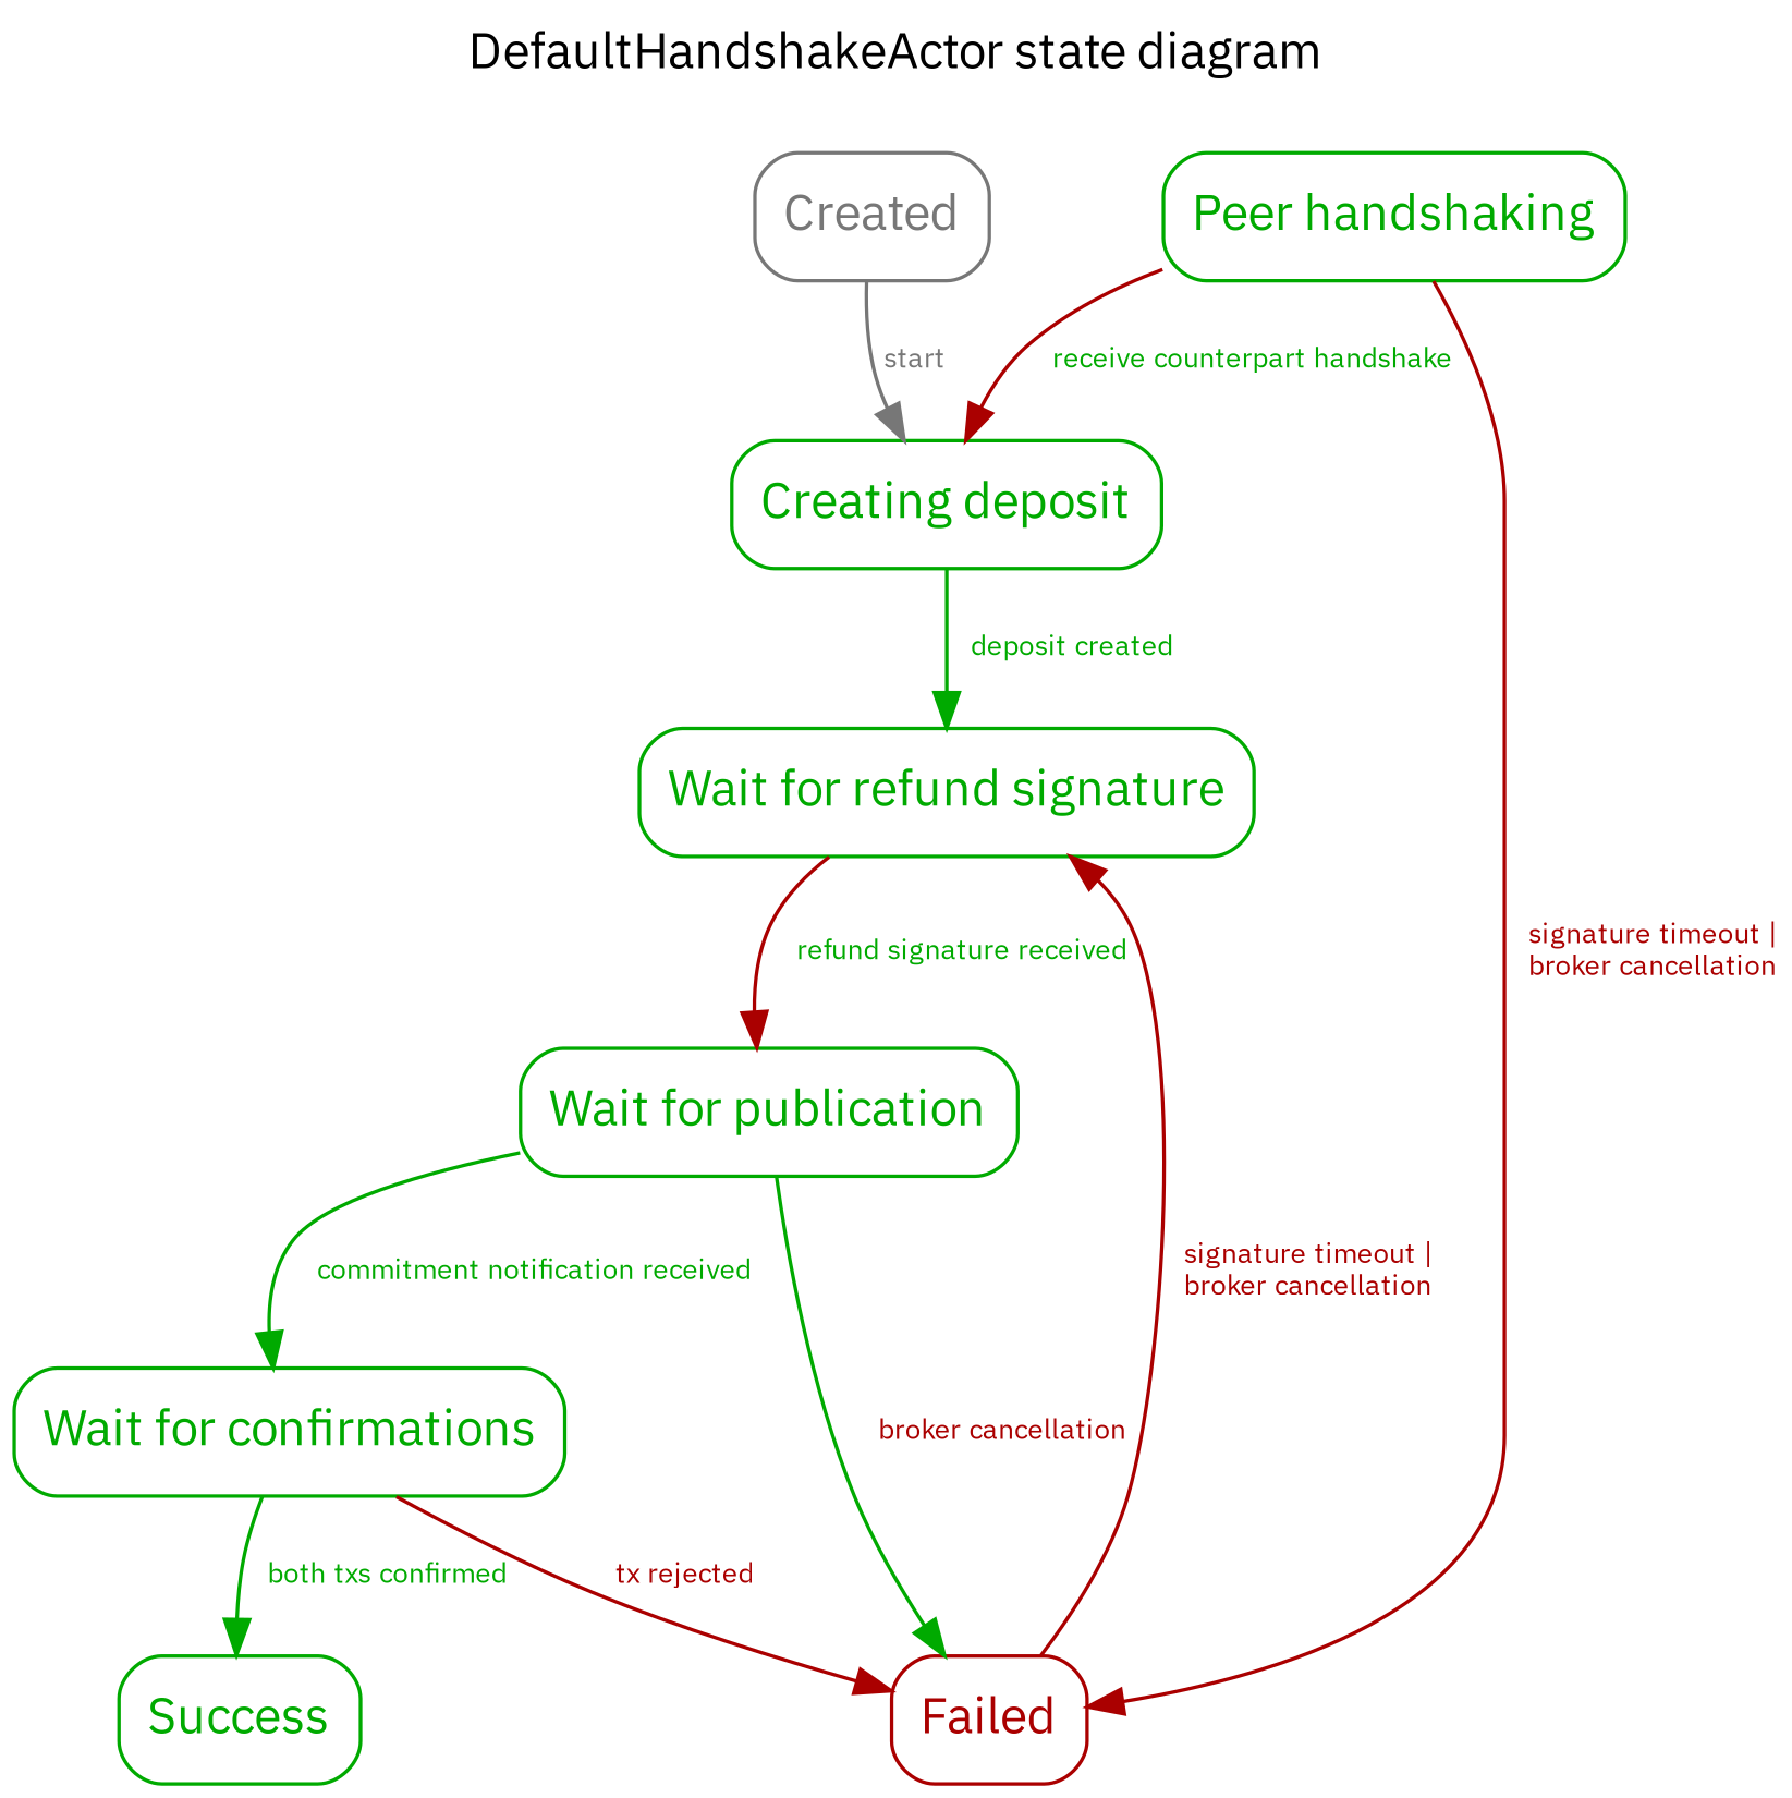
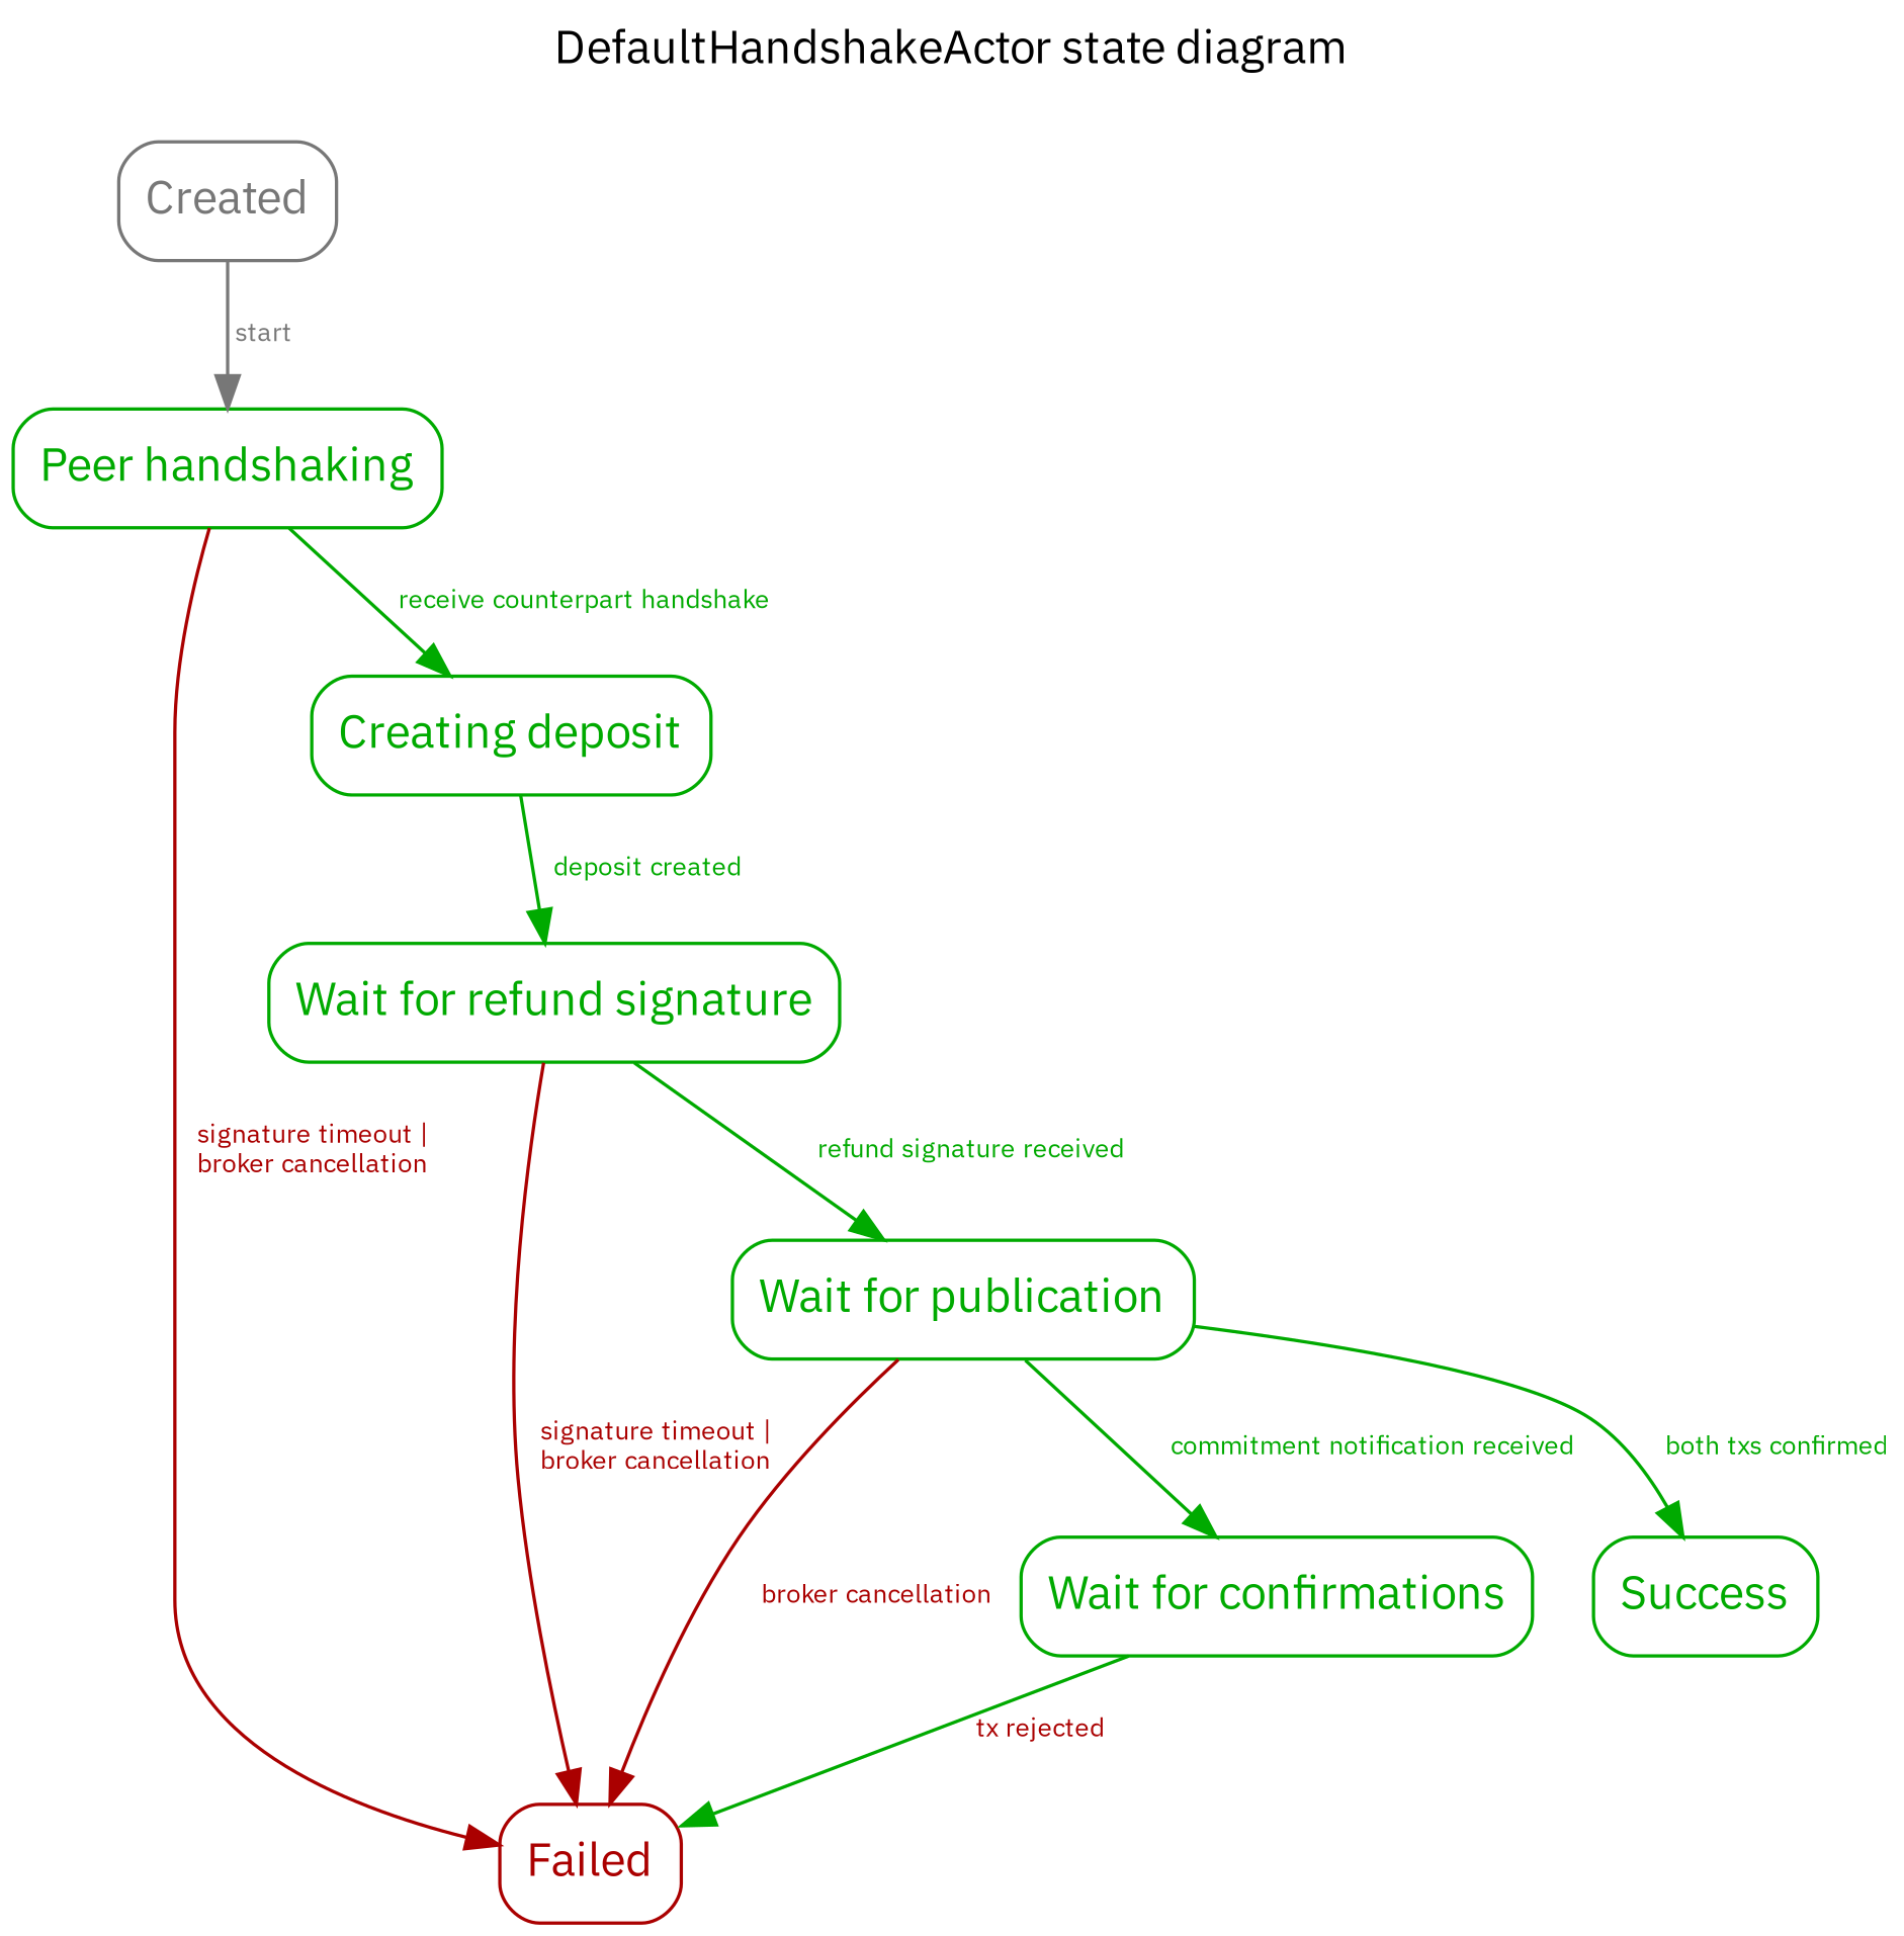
  digraph {
    fontname="IBM Plex Sans"
    label="DefaultHandshakeActor state diagram\n\n"
    labelloc=t
    node [color="#00aa00" fontcolor="#00aa00" fontname="IBM Plex Sans" shape=box style=rounded]
    edge [color="#00aa00" fontcolor="#00aa00" fontname="IBM Plex Sans" fontsize=8]
    Created [color="#777777" fontcolor="#777777"]
    n2 [label="Peer handshaking"]
    Failed [color="#aa0000" fontcolor="#aa0000"]
    n4 [label="Creating deposit"]
    n5 [label="Wait for refund signature"]
    n6 [label="Wait for publication"]
    n7 [label="Wait for confirmations"]
    Success
-   Created -> n4 [color="#777777" fontcolor="#777777" label=" start"]
+   Created -> n2 [color="#777777" fontcolor="#777777" label=" start"]
    n2 -> Failed [color="#aa0000" fontcolor="#aa0000" label="   signature timeout |\n   broker cancellation"]
-   n2 -> n4 [color="#aa0000" label="   receive counterpart handshake"]
+   n2 -> n4 [label="   receive counterpart handshake"]
    n4 -> n5 [label="   deposit created"]
-   Failed -> n5 [color="#aa0000" fontcolor="#aa0000" label="   signature timeout |\n   broker cancellation"]
-   n5 -> n6 [color="#aa0000" label="   refund signature received"]
-   n6 -> Failed [fontcolor="#aa0000" label="   broker cancellation"]
+   n5 -> Failed [color="#aa0000" fontcolor="#aa0000" label="   signature timeout |\n   broker cancellation"]
+   n5 -> n6 [label="   refund signature received"]
+   n6 -> Failed [color="#aa0000" fontcolor="#aa0000" label="   broker cancellation"]
    n6 -> n7 [label="   commitment notification received"]
-   n7 -> Failed [color="#aa0000" fontcolor="#aa0000" label="   tx rejected"]
-   n7 -> Success [label="   both txs confirmed"]
+   n7 -> Failed [fontcolor="#aa0000" label="   tx rejected"]
+   n6 -> Success [label="   both txs confirmed"]
  }
